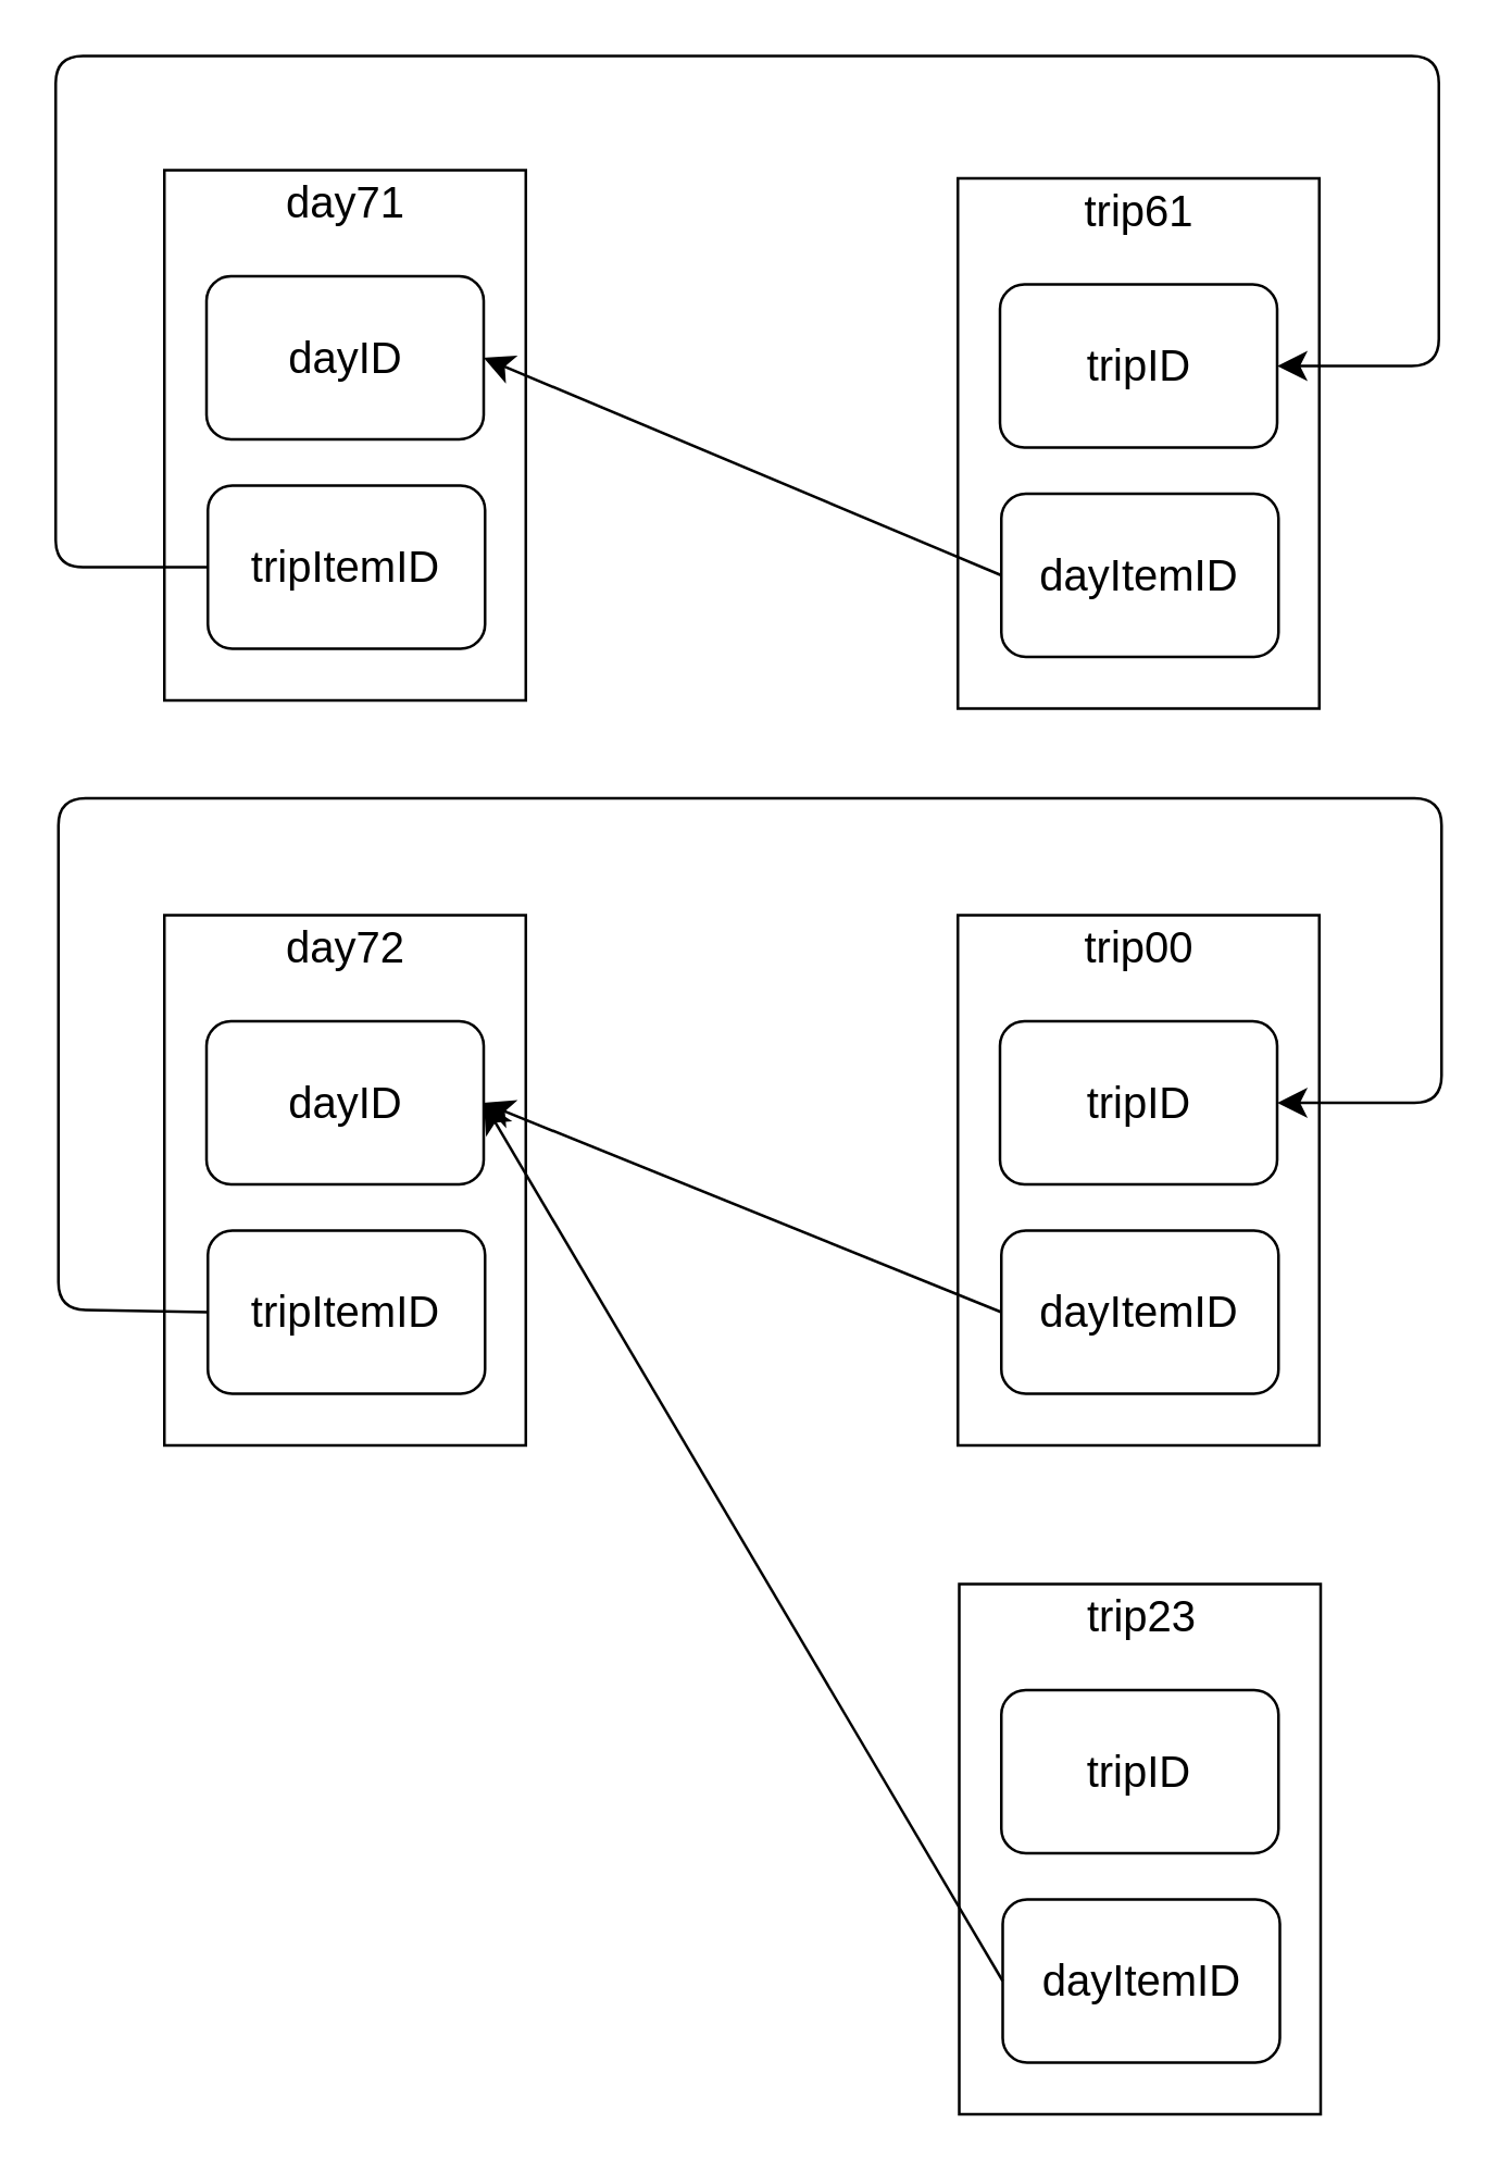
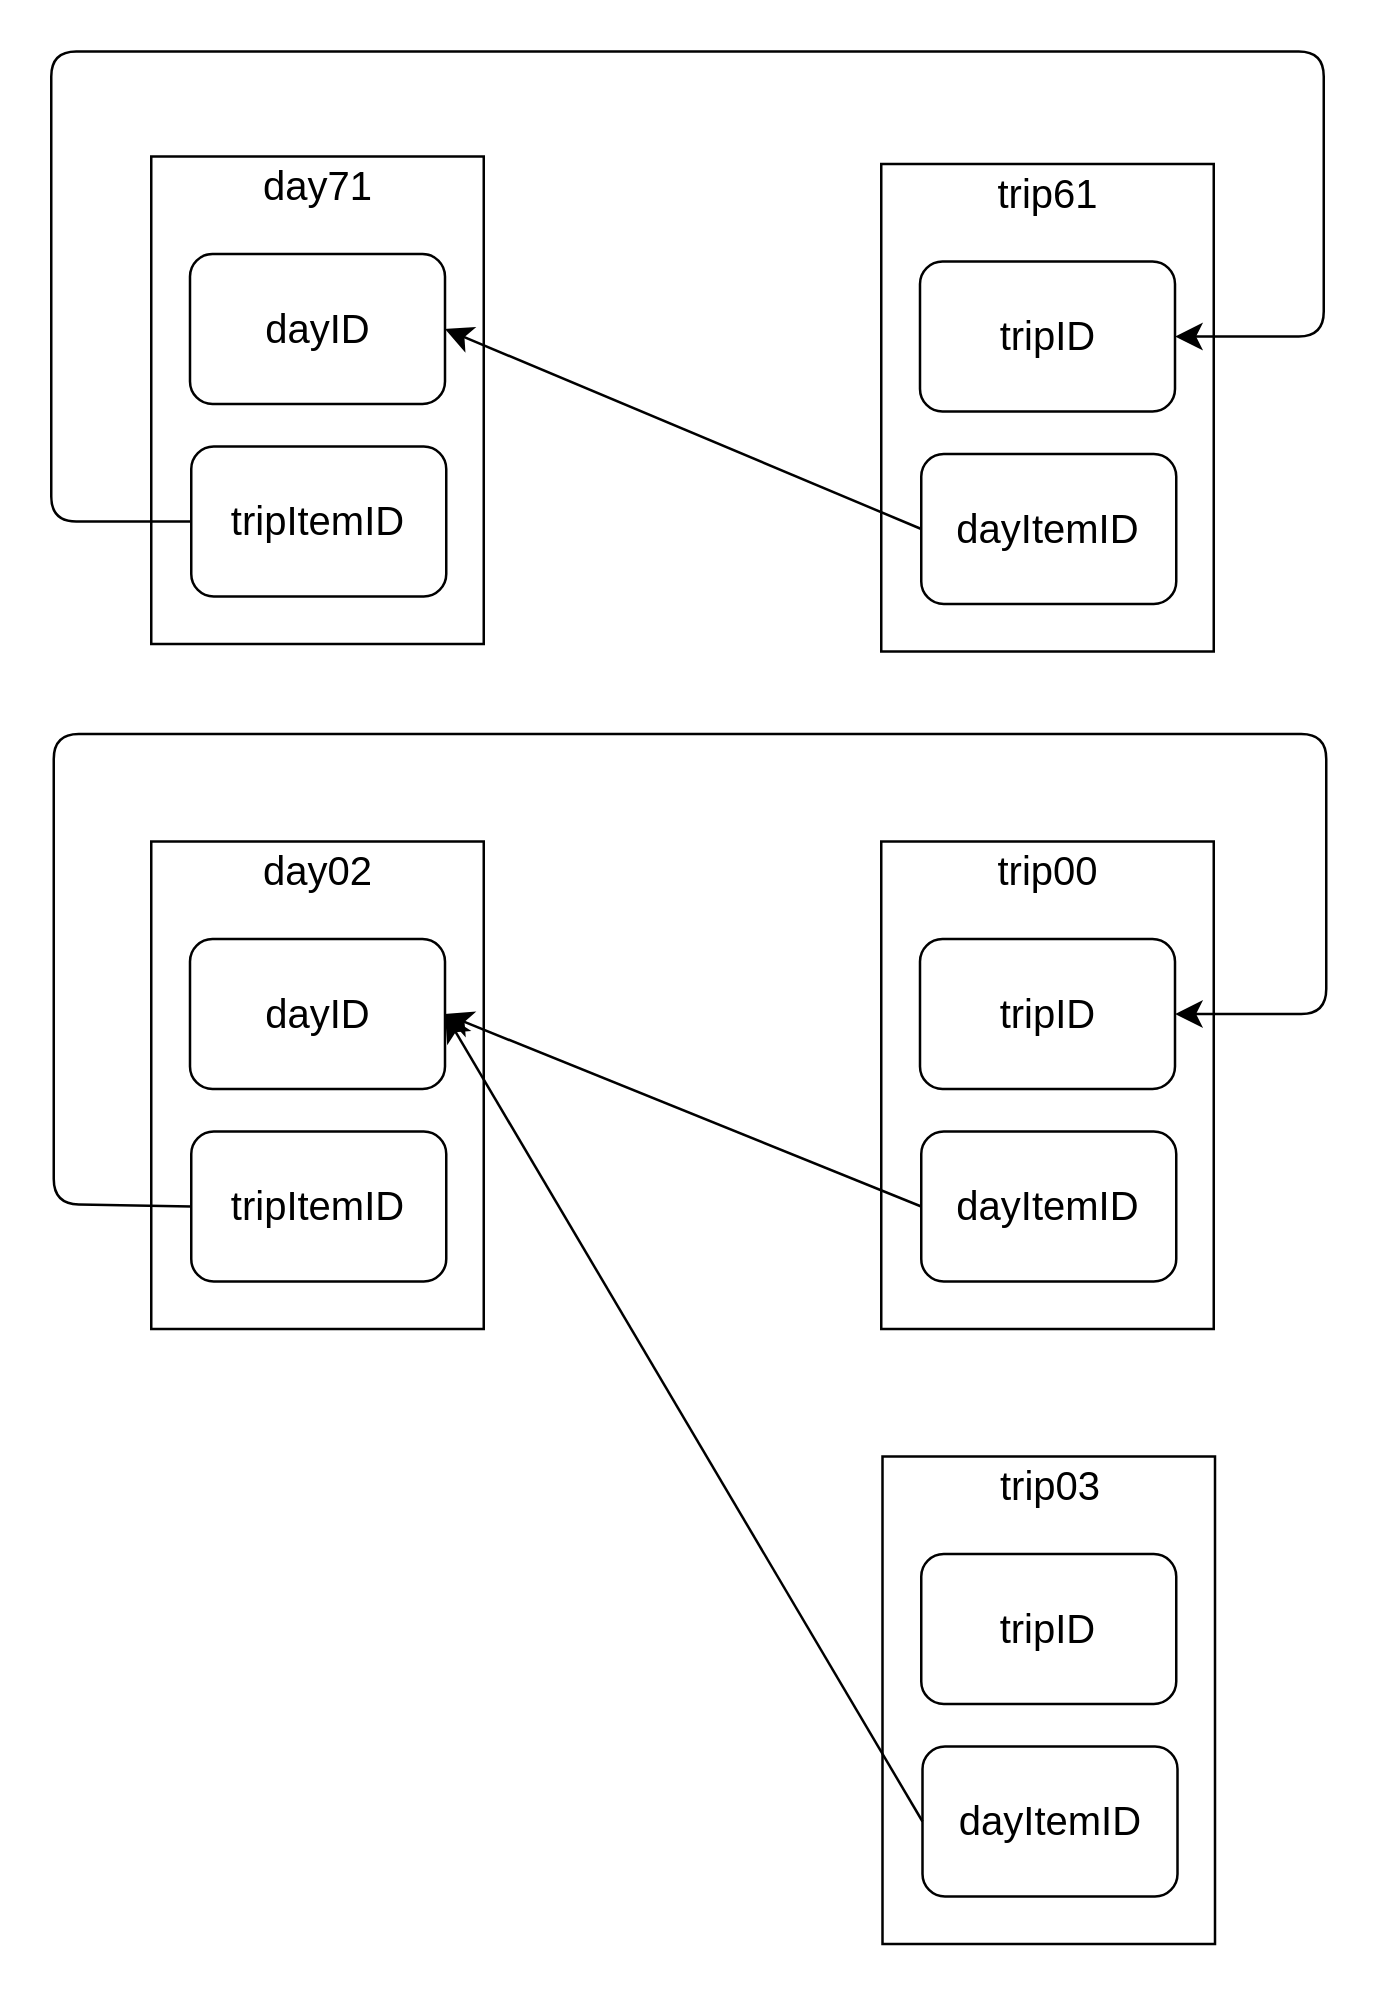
  <mxCell id="0" />
  <mxCell id="1" parent="0" />
  <mxCell id="2" value="" style="rounded=0;whiteSpace=wrap;html=1;fontSize=16;" vertex="1" parent="1"><mxGeometry x="60" y="62" width="133" height="195" as="geometry" /></mxCell>
  <mxCell id="3" value="day71" style="text;html=1;strokeColor=none;fillColor=none;align=center;verticalAlign=middle;whiteSpace=wrap;rounded=0;fontSize=16;" vertex="1" parent="1"><mxGeometry x="97" y="59" width="60" height="30" as="geometry" /></mxCell>
  <mxCell id="4" value="dayID" style="rounded=1;whiteSpace=wrap;html=1;fontSize=16;" vertex="1" parent="1"><mxGeometry x="75.5" y="101" width="102" height="60" as="geometry" /></mxCell>
  <mxCell id="5" value="tripItemID" style="rounded=1;whiteSpace=wrap;html=1;fontSize=16;" vertex="1" parent="1"><mxGeometry x="76" y="178" width="102" height="60" as="geometry" /></mxCell>
  <mxCell id="6" value="" style="rounded=0;whiteSpace=wrap;html=1;fontSize=16;" vertex="1" parent="1"><mxGeometry x="60" y="336" width="133" height="195" as="geometry" /></mxCell>
- <mxCell id="7" value="day72" style="text;html=1;strokeColor=none;fillColor=none;align=center;verticalAlign=middle;whiteSpace=wrap;rounded=0;fontSize=16;" vertex="1" parent="1"><mxGeometry x="97" y="333" width="60" height="30" as="geometry" /></mxCell>
+ <mxCell id="7" value="day02" style="text;html=1;strokeColor=none;fillColor=none;align=center;verticalAlign=middle;whiteSpace=wrap;rounded=0;fontSize=16;" vertex="1" parent="1"><mxGeometry x="97" y="333" width="60" height="30" as="geometry" /></mxCell>
  <mxCell id="8" value="dayID" style="rounded=1;whiteSpace=wrap;html=1;fontSize=16;" vertex="1" parent="1"><mxGeometry x="75.5" y="375" width="102" height="60" as="geometry" /></mxCell>
  <mxCell id="9" value="tripItemID" style="rounded=1;whiteSpace=wrap;html=1;fontSize=16;" vertex="1" parent="1"><mxGeometry x="76" y="452" width="102" height="60" as="geometry" /></mxCell>
  <mxCell id="10" value="" style="rounded=0;whiteSpace=wrap;html=1;fontSize=16;" vertex="1" parent="1"><mxGeometry x="352" y="65" width="133" height="195" as="geometry" /></mxCell>
  <mxCell id="11" value="trip61" style="text;html=1;strokeColor=none;fillColor=none;align=center;verticalAlign=middle;whiteSpace=wrap;rounded=0;fontSize=16;" vertex="1" parent="1"><mxGeometry x="389" y="62" width="60" height="30" as="geometry" /></mxCell>
  <mxCell id="12" value="tripID" style="rounded=1;whiteSpace=wrap;html=1;fontSize=16;" vertex="1" parent="1"><mxGeometry x="367.5" y="104" width="102" height="60" as="geometry" /></mxCell>
  <mxCell id="13" value="dayItemID" style="rounded=1;whiteSpace=wrap;html=1;fontSize=16;" vertex="1" parent="1"><mxGeometry x="368" y="181" width="102" height="60" as="geometry" /></mxCell>
  <mxCell id="14" value="" style="rounded=0;whiteSpace=wrap;html=1;fontSize=16;" vertex="1" parent="1"><mxGeometry x="352" y="336" width="133" height="195" as="geometry" /></mxCell>
  <mxCell id="15" value="trip00" style="text;html=1;strokeColor=none;fillColor=none;align=center;verticalAlign=middle;whiteSpace=wrap;rounded=0;fontSize=16;" vertex="1" parent="1"><mxGeometry x="389" y="333" width="60" height="30" as="geometry" /></mxCell>
  <mxCell id="16" value="tripID" style="rounded=1;whiteSpace=wrap;html=1;fontSize=16;" vertex="1" parent="1"><mxGeometry x="367.5" y="375" width="102" height="60" as="geometry" /></mxCell>
  <mxCell id="17" value="dayItemID" style="rounded=1;whiteSpace=wrap;html=1;fontSize=16;" vertex="1" parent="1"><mxGeometry x="368" y="452" width="102" height="60" as="geometry" /></mxCell>
  <mxCell id="18" value="" style="rounded=0;whiteSpace=wrap;html=1;fontSize=16;" vertex="1" parent="1"><mxGeometry x="352.5" y="582" width="133" height="195" as="geometry" /></mxCell>
- <mxCell id="19" value="trip23" style="text;html=1;strokeColor=none;fillColor=none;align=center;verticalAlign=middle;whiteSpace=wrap;rounded=0;fontSize=16;" vertex="1" parent="1"><mxGeometry x="389.5" y="579" width="60" height="30" as="geometry" /></mxCell>
+ <mxCell id="19" value="trip03" style="text;html=1;strokeColor=none;fillColor=none;align=center;verticalAlign=middle;whiteSpace=wrap;rounded=0;fontSize=16;" vertex="1" parent="1"><mxGeometry x="389.5" y="579" width="60" height="30" as="geometry" /></mxCell>
  <mxCell id="20" value="tripID" style="rounded=1;whiteSpace=wrap;html=1;fontSize=16;" vertex="1" parent="1"><mxGeometry x="368" y="621" width="102" height="60" as="geometry" /></mxCell>
  <mxCell id="21" value="dayItemID" style="rounded=1;whiteSpace=wrap;html=1;fontSize=16;" vertex="1" parent="1"><mxGeometry x="368.5" y="698" width="102" height="60" as="geometry" /></mxCell>
  <mxCell id="22" value="" style="endArrow=classic;html=1;rounded=0;fontSize=12;startSize=8;endSize=8;curved=1;exitX=0;exitY=0.5;exitDx=0;exitDy=0;entryX=1;entryY=0.5;entryDx=0;entryDy=0;" edge="1" parent="1" source="13" target="4"><mxGeometry width="50" height="50" relative="1" as="geometry"><mxPoint x="254" y="221" as="sourcePoint" /><mxPoint x="304" y="171" as="targetPoint" /></mxGeometry></mxCell>
  <mxCell id="23" value="" style="endArrow=classic;html=1;rounded=1;fontSize=12;startSize=8;endSize=8;exitX=0;exitY=0.5;exitDx=0;exitDy=0;entryX=1;entryY=0.5;entryDx=0;entryDy=0;" edge="1" parent="1" source="5" target="12"><mxGeometry width="50" height="50" relative="1" as="geometry"><mxPoint x="-47" y="176" as="sourcePoint" /><mxPoint x="529" y="228" as="targetPoint" /><Array as="points"><mxPoint x="20" y="208" /><mxPoint x="20" y="20" /><mxPoint x="529" y="20" /><mxPoint x="529" y="134" /></Array></mxGeometry></mxCell>
  <mxCell id="24" value="" style="endArrow=classic;html=1;rounded=1;fontSize=12;startSize=8;endSize=8;entryX=1;entryY=0.5;entryDx=0;entryDy=0;exitX=0;exitY=0.5;exitDx=0;exitDy=0;" edge="1" parent="1" source="9" target="16"><mxGeometry width="50" height="50" relative="1" as="geometry"><mxPoint x="29" y="514" as="sourcePoint" /><mxPoint x="470.5" y="407" as="targetPoint" /><Array as="points"><mxPoint x="21" y="481" /><mxPoint x="21" y="293" /><mxPoint x="530" y="293" /><mxPoint x="530" y="405" /></Array></mxGeometry></mxCell>
  <mxCell id="25" value="" style="endArrow=classic;html=1;rounded=1;fontSize=12;startSize=8;endSize=8;exitX=0;exitY=0.5;exitDx=0;exitDy=0;entryX=1;entryY=0.5;entryDx=0;entryDy=0;" edge="1" parent="1" source="17" target="8"><mxGeometry width="50" height="50" relative="1" as="geometry"><mxPoint x="117" y="681" as="sourcePoint" /><mxPoint x="167" y="631" as="targetPoint" /></mxGeometry></mxCell>
  <mxCell id="26" value="" style="endArrow=classic;html=1;rounded=1;fontSize=12;startSize=8;endSize=8;exitX=0;exitY=0.5;exitDx=0;exitDy=0;entryX=1;entryY=0.5;entryDx=0;entryDy=0;" edge="1" parent="1" source="21" target="8"><mxGeometry width="50" height="50" relative="1" as="geometry"><mxPoint x="170" y="649" as="sourcePoint" /><mxPoint x="220" y="599" as="targetPoint" /></mxGeometry></mxCell>
